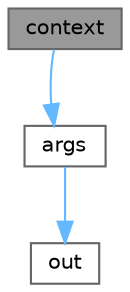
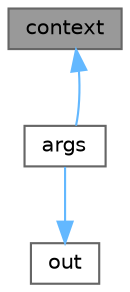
  digraph {
    rankdir=TB
    node [color=grey40 fillcolor=white fontname=Helvetica fontsize=10 shape=box style=filled]
    edge [color=steelblue1 fontname=Helvetica fontsize=10 labelfontname=Helvetica labelfontsize=10 style=solid]
    n1 [color=gray40 fillcolor=grey60 fontcolor=black height=0.2 label=context width=0.4]
    n2 [height=0.2 label=args width=0.4]
    n3 [height=0.2 label=out width=0.4]
-   n1 -> n2
+   n2 -> n1
    n2 -> n3
  }
